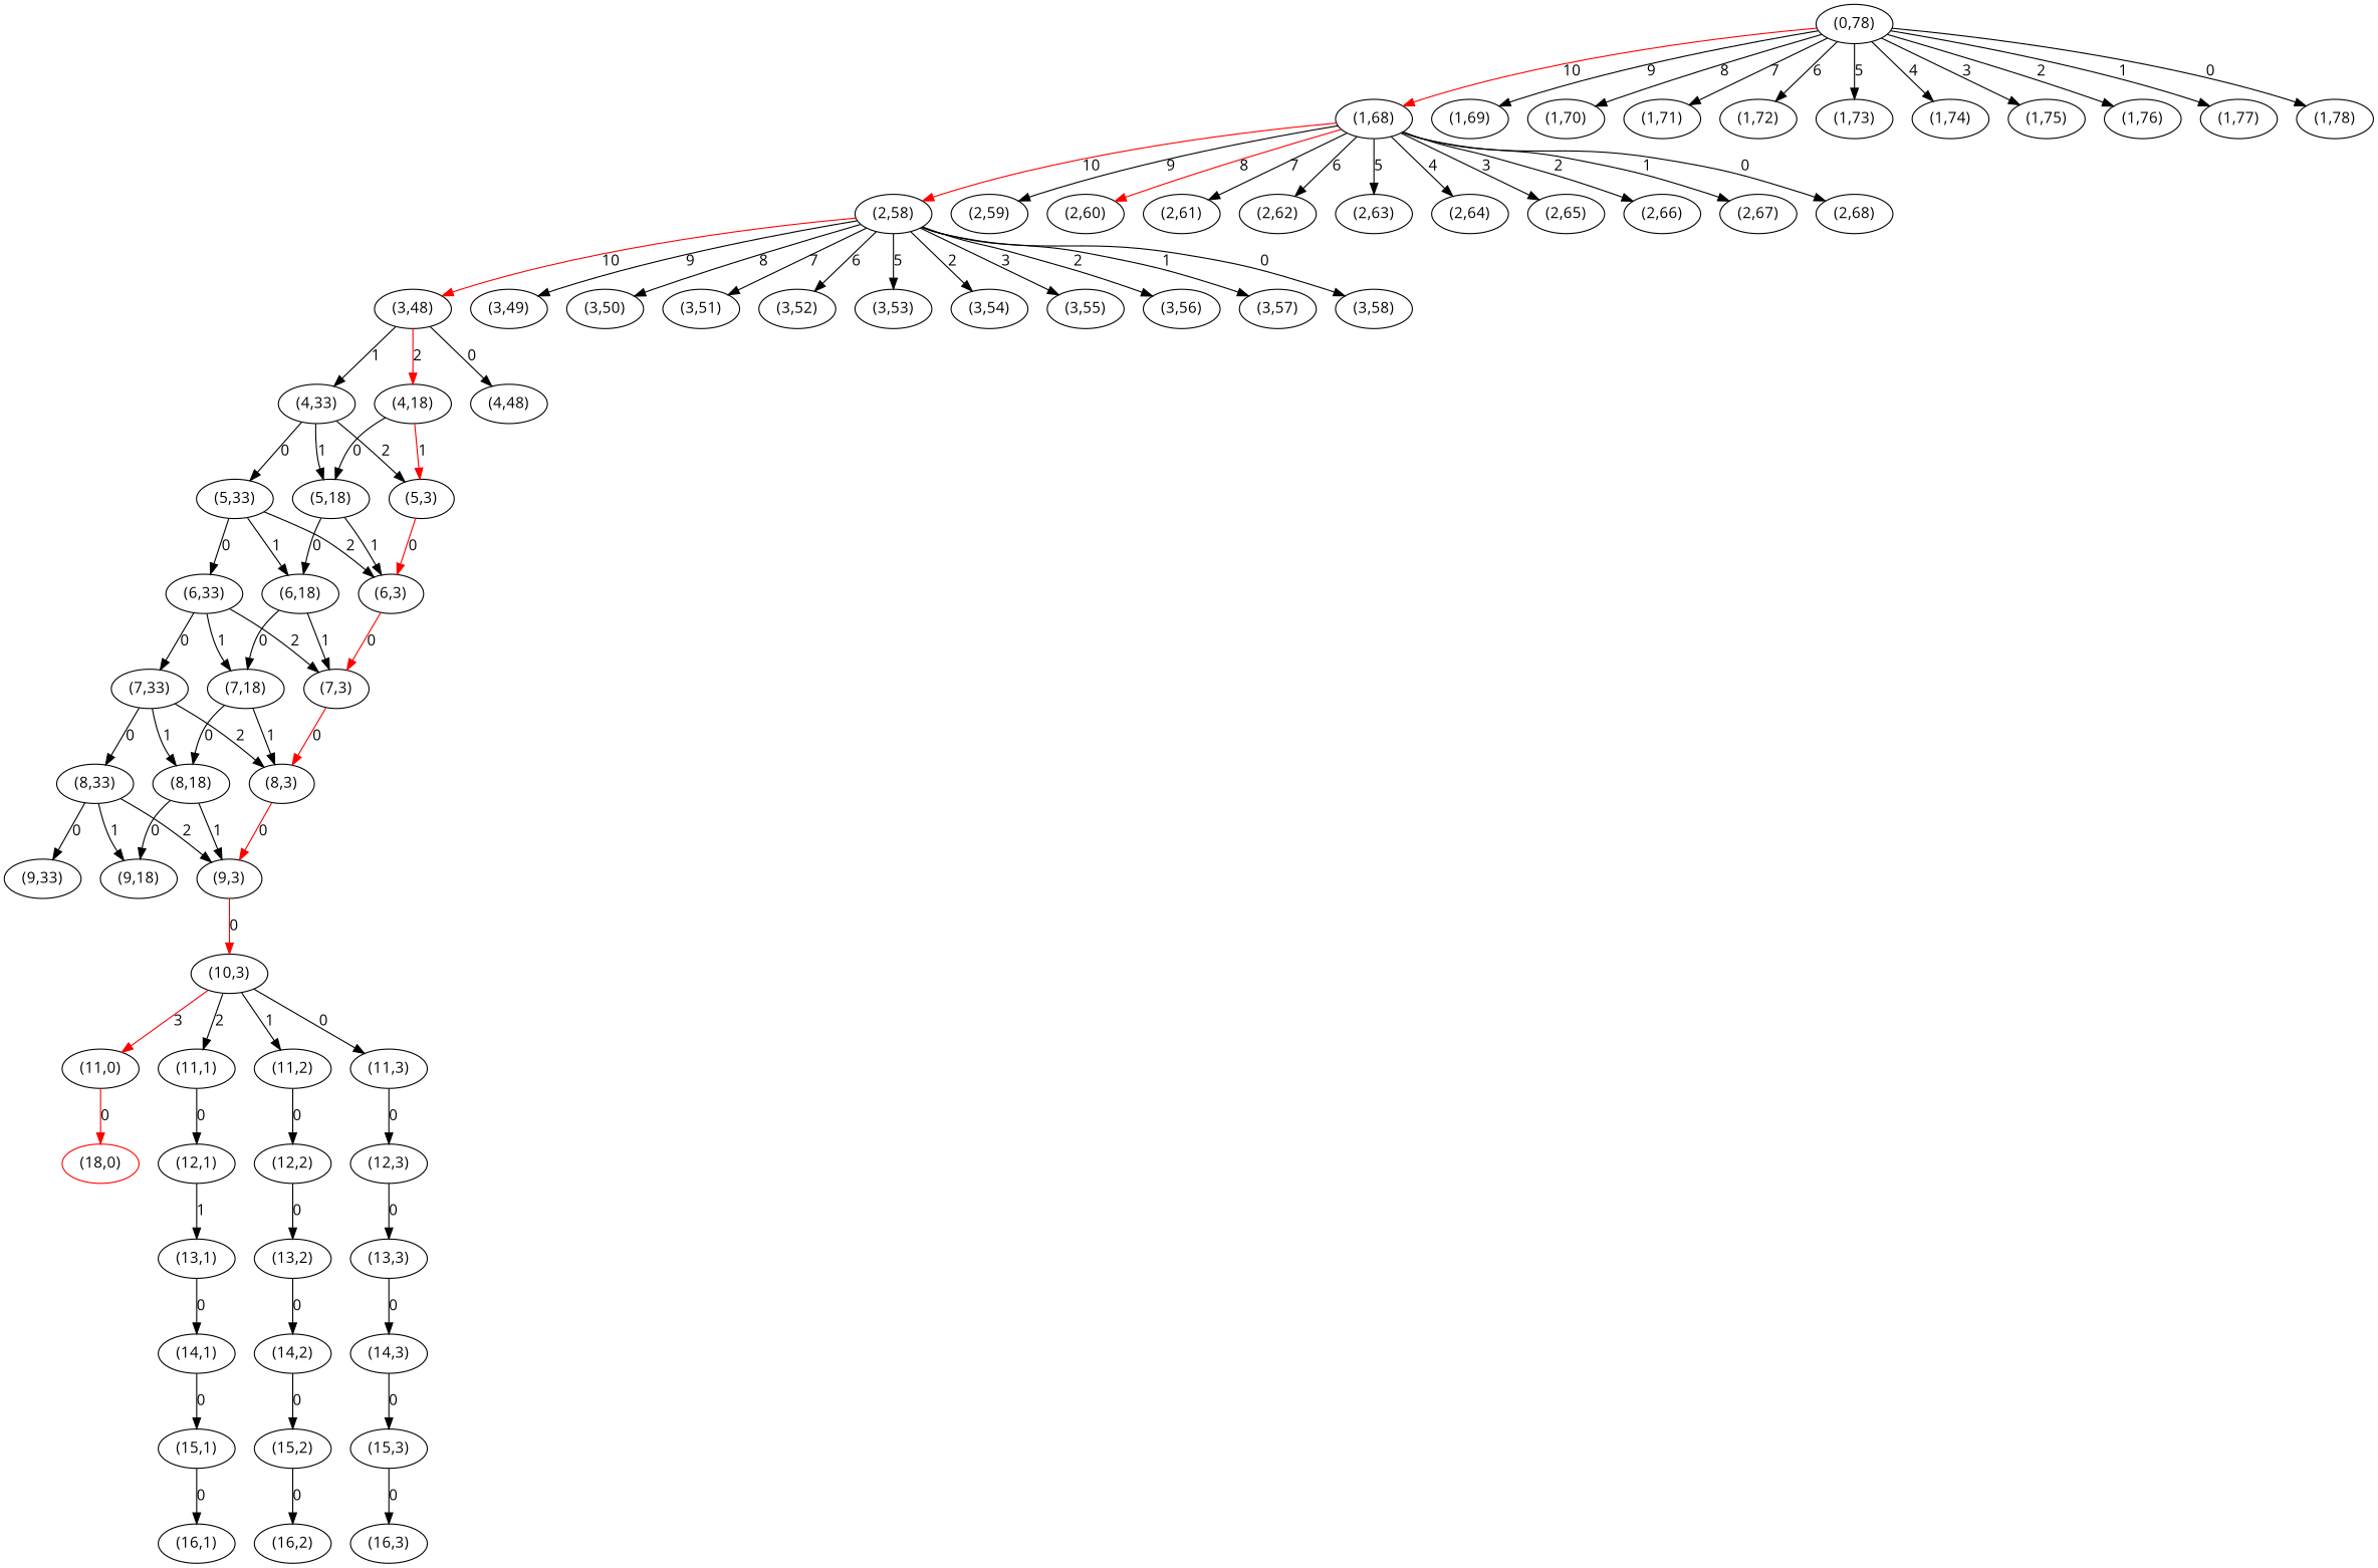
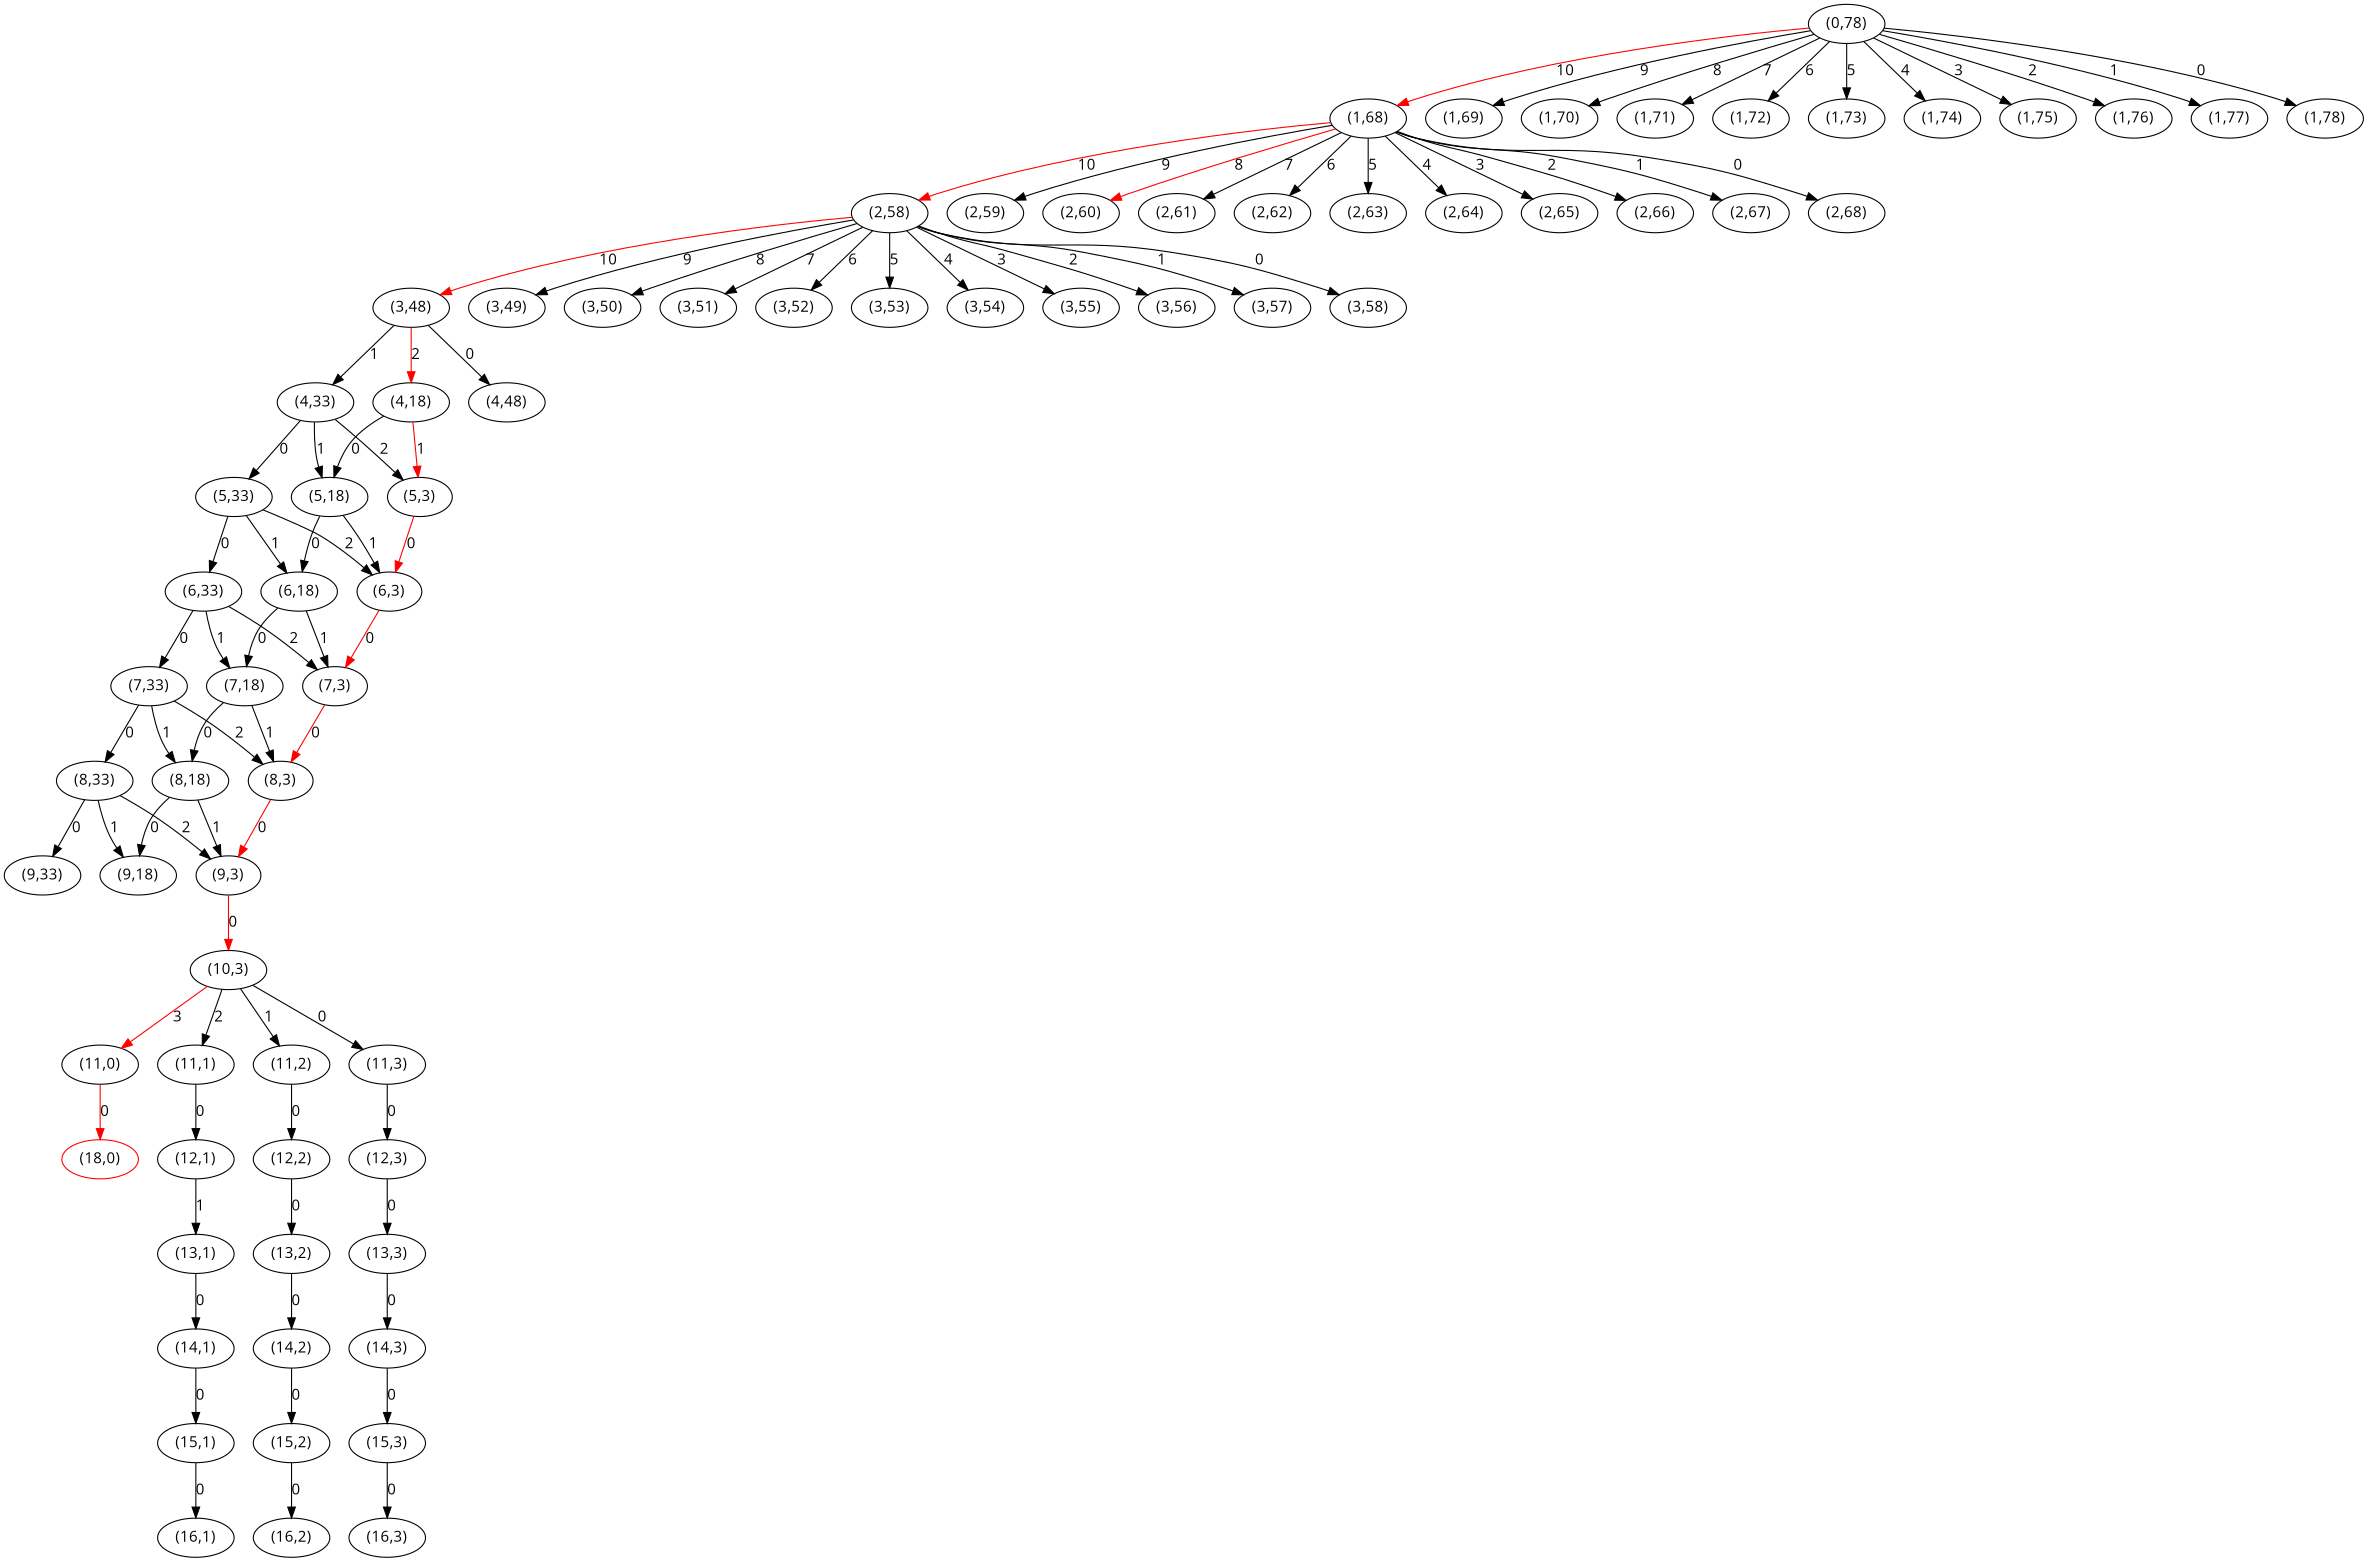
  strict digraph {
    fontname="Open Sans"
    node [fontname="Open Sans"]
    edge [fontname="Open Sans"]
    n1 [label="(0,78)"]
    n2 [label="(1,68)"]
    n3 [label="(1,69)"]
    n4 [label="(1,70)"]
    n5 [label="(1,71)"]
    n6 [label="(1,72)"]
    n7 [label="(1,73)"]
    n8 [label="(1,74)"]
    n9 [label="(1,75)"]
    n10 [label="(1,76)"]
    n11 [label="(1,77)"]
    n12 [label="(1,78)"]
    n13 [label="(2,58)"]
    n14 [label="(2,59)"]
    n15 [label="(2,60)"]
    n16 [label="(2,61)"]
    n17 [label="(2,62)"]
    n18 [label="(2,63)"]
    n19 [label="(2,64)"]
    n20 [label="(2,65)"]
    n21 [label="(2,66)"]
    n22 [label="(2,67)"]
    n23 [label="(2,68)"]
    n24 [label="(3,48)"]
    n25 [label="(3,49)"]
    n26 [label="(3,50)"]
    n27 [label="(3,51)"]
    n28 [label="(3,52)"]
    n29 [label="(3,53)"]
    n30 [label="(3,54)"]
    n31 [label="(3,55)"]
    n32 [label="(3,56)"]
    n33 [label="(3,57)"]
    n34 [label="(3,58)"]
    n35 [label="(4,18)"]
    n36 [label="(4,33)"]
    n37 [label="(4,48)"]
    n38 [label="(5,3)"]
    n39 [label="(5,18)"]
    n40 [label="(5,33)"]
    n41 [label="(6,3)"]
    n42 [label="(6,18)"]
    n43 [label="(6,33)"]
    n44 [label="(7,3)"]
    n45 [label="(7,18)"]
    n46 [label="(8,3)"]
    n47 [label="(8,18)"]
    n48 [label="(7,33)"]
    n49 [label="(9,3)"]
    n50 [label="(8,33)"]
    n51 [label="(10,3)"]
    n52 [label="(11,0)"]
    n53 [label="(11,1)"]
    n54 [label="(11,2)"]
    n55 [label="(11,3)"]
    n56 [color=red label="(18,0)"]
    n57 [label="(12,1)"]
    n58 [label="(12,2)"]
    n59 [label="(12,3)"]
    n60 [label="(9,18)"]
    n61 [label="(9,33)"]
    n62 [label="(13,1)"]
    n63 [label="(13,2)"]
    n64 [label="(13,3)"]
    n65 [label="(14,1)"]
    n66 [label="(15,1)"]
    n67 [label="(14,2)"]
    n68 [label="(16,1)"]
    n69 [label="(15,2)"]
    n70 [label="(14,3)"]
    n71 [label="(16,2)"]
    n72 [label="(15,3)"]
    n73 [label="(16,3)"]
    n1 -> n2 [color=red label=10]
    n1 -> n3 [label=9]
    n1 -> n4 [label=8]
    n1 -> n5 [label=7]
    n1 -> n6 [label=6]
    n1 -> n7 [label=5]
    n1 -> n8 [label=4]
    n1 -> n9 [label=3]
    n1 -> n10 [label=2]
    n1 -> n11 [label=1]
    n1 -> n12 [label=0]
    n2 -> n13 [color=red label=10]
    n2 -> n14 [label=9]
    n2 -> n15 [color=red label=8]
    n2 -> n16 [label=7]
    n2 -> n17 [label=6]
    n2 -> n18 [label=5]
    n2 -> n19 [label=4]
    n2 -> n20 [label=3]
    n2 -> n21 [label=2]
    n2 -> n22 [label=1]
    n2 -> n23 [label=0]
    n13 -> n24 [color=red label=10]
    n13 -> n25 [label=9]
    n13 -> n26 [label=8]
    n13 -> n27 [label=7]
    n13 -> n28 [label=6]
    n13 -> n29 [label=5]
-   n13 -> n30 [label=2]
+   n13 -> n30 [label=4]
    n13 -> n31 [label=3]
    n13 -> n32 [label=2]
    n13 -> n33 [label=1]
    n13 -> n34 [label=0]
    n24 -> n35 [color=red label=2]
    n24 -> n36 [label=1]
    n24 -> n37 [label=0]
    n35 -> n38 [color=red label=1]
    n35 -> n39 [label=0]
    n36 -> n38 [label=2]
    n36 -> n39 [label=1]
    n36 -> n40 [label=0]
    n38 -> n41 [color=red label=0]
    n39 -> n41 [label=1]
    n39 -> n42 [label=0]
    n40 -> n41 [label=2]
    n40 -> n42 [label=1]
    n40 -> n43 [label=0]
    n41 -> n44 [color=red label=0]
    n42 -> n44 [label=1]
    n42 -> n45 [label=0]
    n43 -> n44 [label=2]
    n43 -> n45 [label=1]
    n43 -> n48 [label=0]
    n44 -> n46 [color=red label=0]
    n45 -> n46 [label=1]
    n45 -> n47 [label=0]
    n46 -> n49 [color=red label=0]
    n47 -> n49 [label=1]
    n47 -> n60 [label=0]
    n48 -> n46 [label=2]
    n48 -> n47 [label=1]
    n48 -> n50 [label=0]
    n49 -> n51 [color=red label=0]
    n50 -> n49 [label=2]
    n50 -> n60 [label=1]
    n50 -> n61 [label=0]
    n51 -> n52 [color=red label=3]
    n51 -> n53 [label=2]
    n51 -> n54 [label=1]
    n51 -> n55 [label=0]
    n52 -> n56 [color=red label=0]
    n53 -> n57 [label=0]
    n54 -> n58 [label=0]
    n55 -> n59 [label=0]
    n57 -> n62 [label=1]
    n58 -> n63 [label=0]
    n59 -> n64 [label=0]
    n62 -> n65 [label=0]
    n63 -> n67 [label=0]
    n64 -> n70 [label=0]
    n65 -> n66 [label=0]
    n66 -> n68 [label=0]
    n67 -> n69 [label=0]
    n69 -> n71 [label=0]
    n70 -> n72 [label=0]
    n72 -> n73 [label=0]
  }
